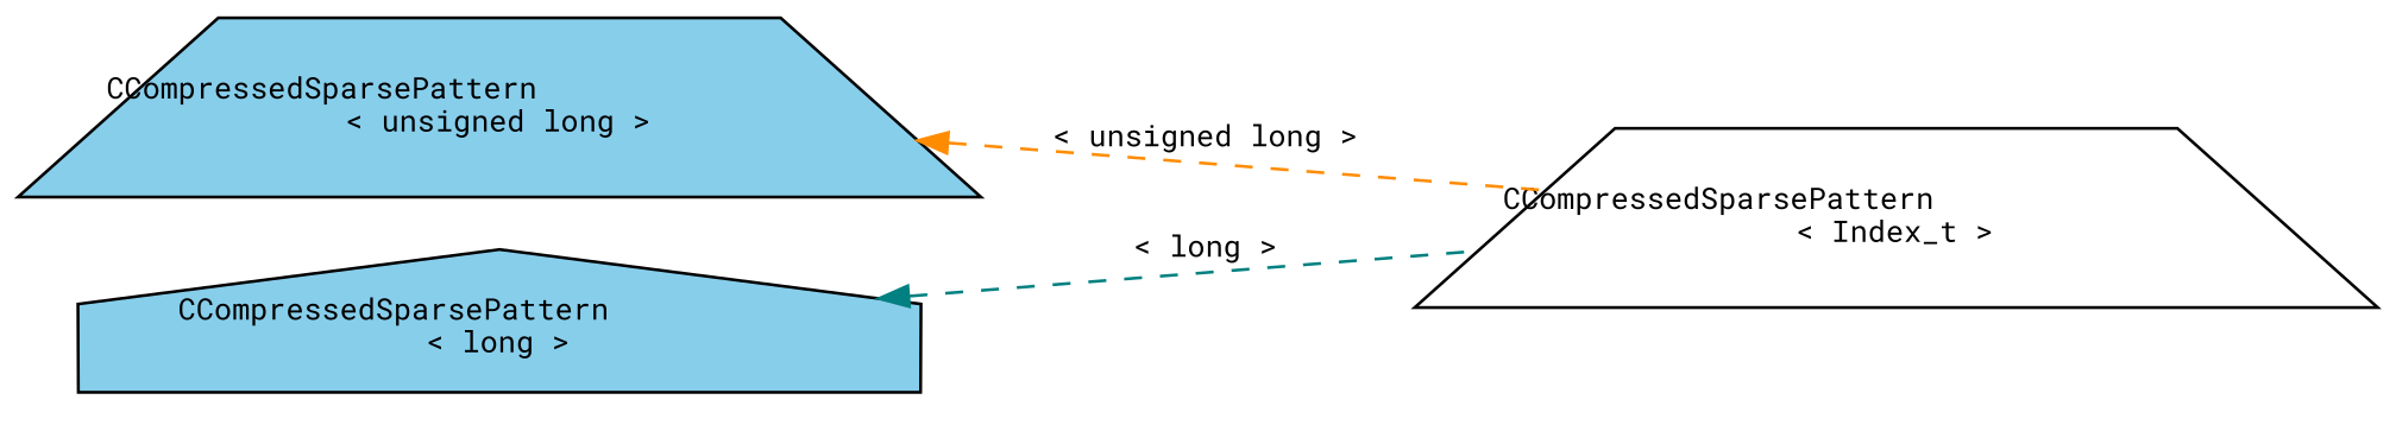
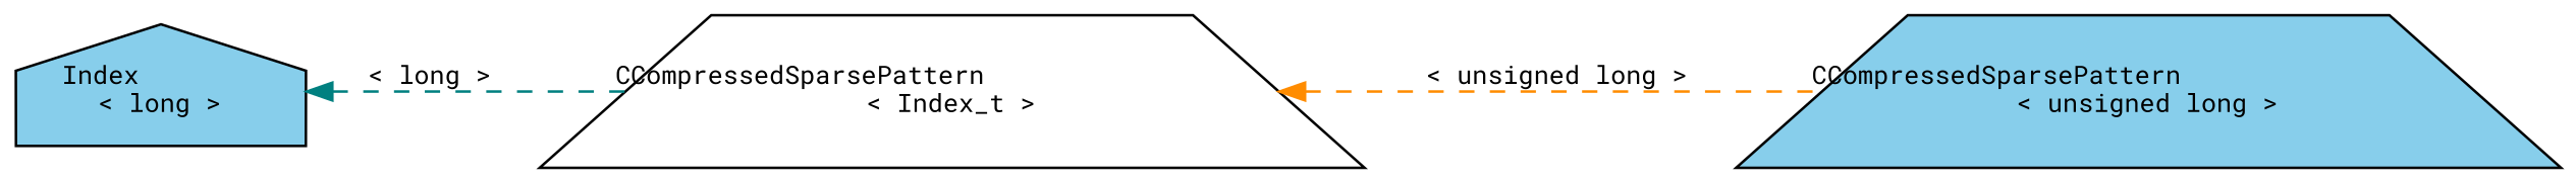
  digraph {
    fontname="Roboto Mono"
    rankdir=LR
    node [color=black fillcolor=skyblue fontname="Roboto Mono" fontsize=10 shape=trapezium style=filled]
    edge [dir=back fontname="Roboto Mono" fontsize=10 labelfontname=Helvetica labelfontsize=10 style=dashed]
    n1 [fillcolor=white fontcolor=black height=0.2 label="CCompressedSparsePattern\l\< Index_t \>" width=0.4]
    n2 [height=0.2 label="CCompressedSparsePattern\l\< unsigned long \>" width=0.4]
-   n3 [height=0.2 label="CCompressedSparsePattern\l\< long \>" shape=house width=0.4]
-   n2 -> n1 [color=darkorange label=" \< unsigned long \>"]
+   n3 [height=0.2 label="Index\l\< long \>" shape=house width=0.4]
+   n1 -> n2 [color=darkorange label=" \< unsigned long \>"]
    n3 -> n1 [color=teal label=" \< long \>"]
  }
